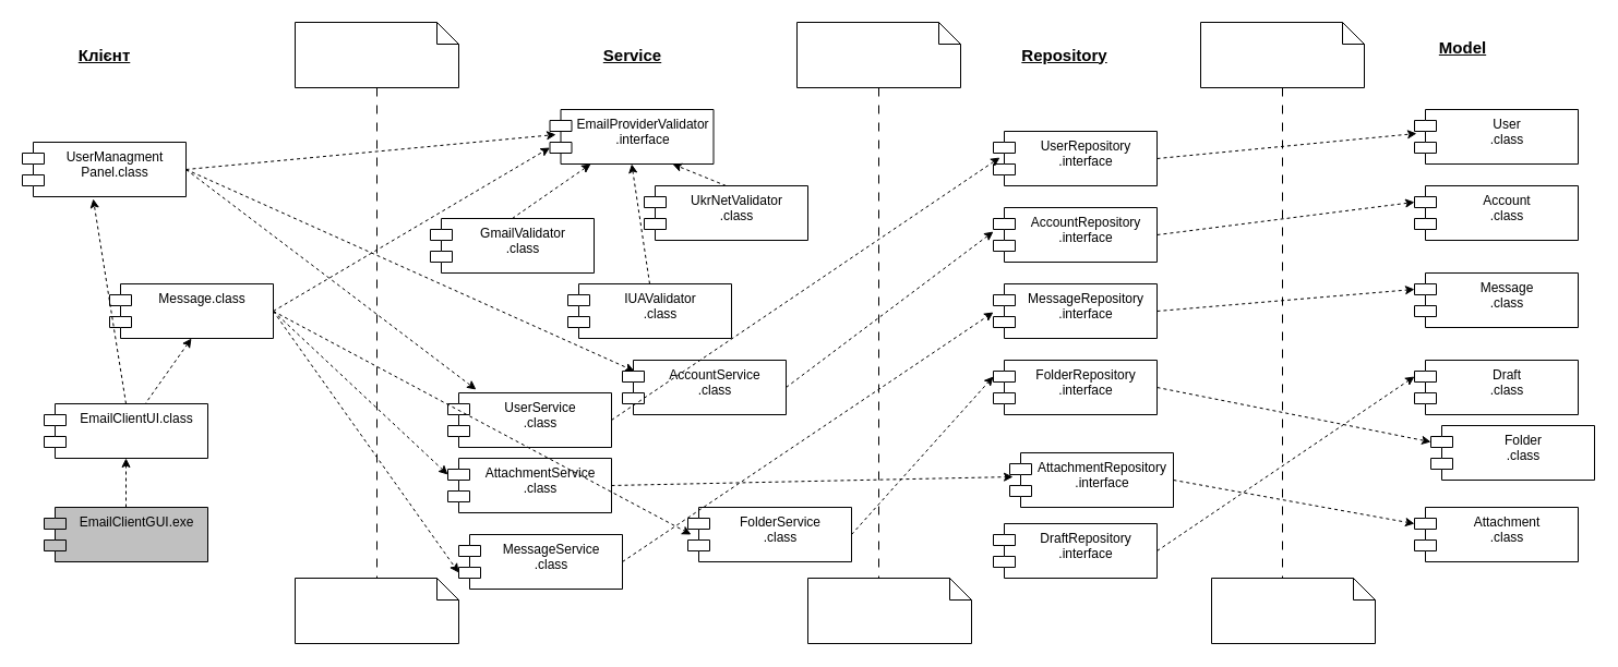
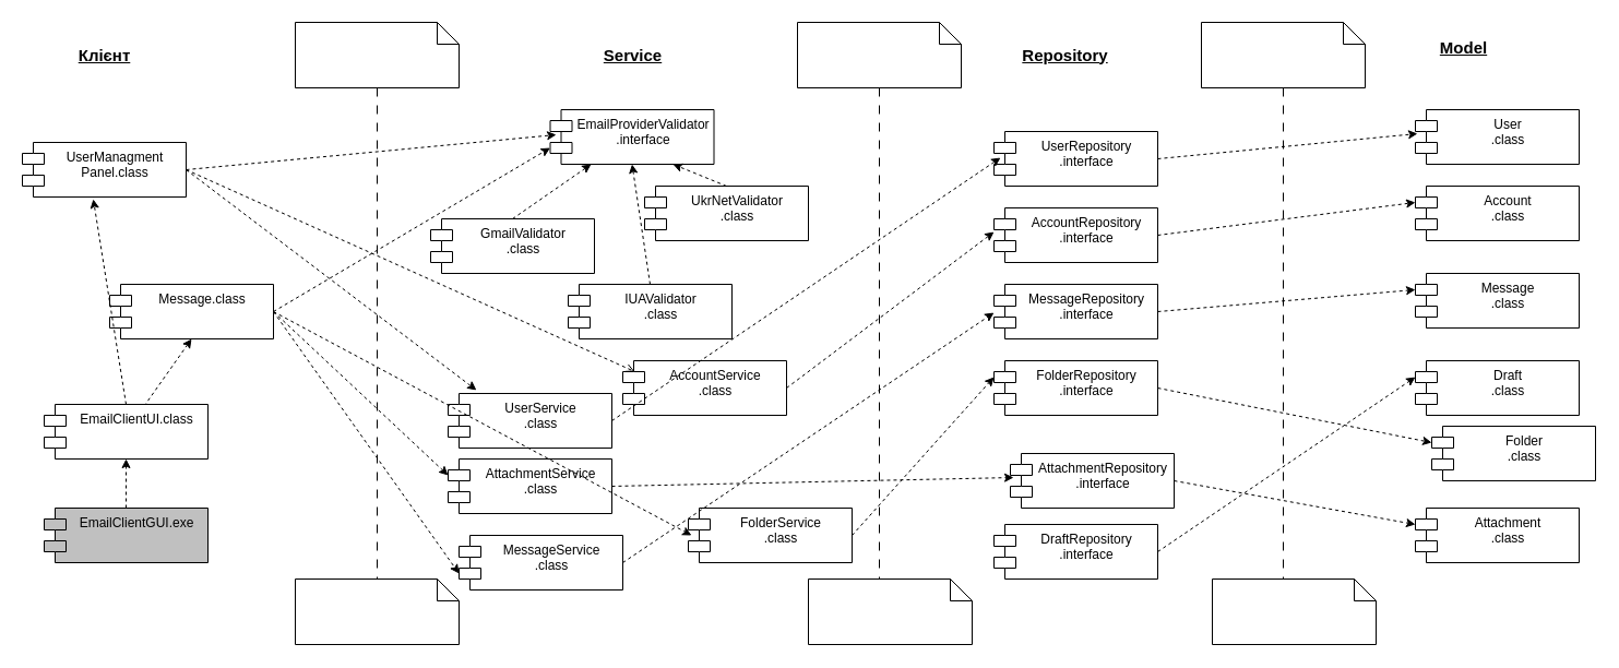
  <mxCell id="0" />
  <mxCell id="1" parent="0" />
  <mxCell id="2" value="EmailClientUI.class" style="shape=module;align=left;spacingLeft=20;align=center;verticalAlign=top;whiteSpace=wrap;html=1;" parent="1" vertex="1"><mxGeometry x="40" y="370" width="150" height="50" as="geometry" /></mxCell>
  <mxCell id="3" style="rounded=0;orthogonalLoop=1;jettySize=auto;html=1;exitX=0.5;exitY=1;exitDx=0;exitDy=0;startArrow=classic;startFill=1;endArrow=none;endFill=0;dashed=1;" parent="1" source="4" target="2" edge="1"><mxGeometry relative="1" as="geometry" /></mxCell>
  <mxCell id="4" value="Message.class" style="shape=module;align=left;spacingLeft=20;align=center;verticalAlign=top;whiteSpace=wrap;html=1;" parent="1" vertex="1"><mxGeometry x="100" y="260" width="150" height="50" as="geometry" /></mxCell>
  <mxCell id="5" value="&lt;div&gt;UserManagment&lt;/div&gt;&lt;div&gt;Panel.class&lt;/div&gt;" style="shape=module;align=left;spacingLeft=20;align=center;verticalAlign=top;whiteSpace=wrap;html=1;shadow=0;gradientColor=none;" parent="1" vertex="1"><mxGeometry x="20" y="130" width="150" height="50" as="geometry" /></mxCell>
  <mxCell id="6" style="edgeStyle=orthogonalEdgeStyle;rounded=0;orthogonalLoop=1;jettySize=auto;html=1;exitX=0.5;exitY=0;exitDx=0;exitDy=0;entryX=0.5;entryY=1;entryDx=0;entryDy=0;dashed=1;" parent="1" source="7" target="2" edge="1"><mxGeometry relative="1" as="geometry" /></mxCell>
  <mxCell id="7" value="&lt;span data-end=&quot;352&quot; data-start=&quot;330&quot;&gt;EmailClientGUI.exe&lt;/span&gt;" style="shape=module;align=left;spacingLeft=20;align=center;verticalAlign=top;whiteSpace=wrap;html=1;fillColor=light-dark(#c0c0c0, #ededed);" parent="1" vertex="1"><mxGeometry x="40" y="465" width="150" height="50" as="geometry" /></mxCell>
  <mxCell id="8" style="rounded=0;orthogonalLoop=1;jettySize=auto;html=1;exitX=0.5;exitY=0;exitDx=0;exitDy=0;entryX=0.433;entryY=1.04;entryDx=0;entryDy=0;entryPerimeter=0;dashed=1;" parent="1" source="2" target="5" edge="1"><mxGeometry relative="1" as="geometry" /></mxCell>
  <mxCell id="9" value="&lt;font style=&quot;font-size: 15px;&quot;&gt;&lt;b&gt;&lt;u&gt;Клієнт&lt;/u&gt;&lt;/b&gt;&lt;/font&gt;" style="text;html=1;align=center;verticalAlign=middle;resizable=0;points=[];autosize=1;strokeColor=none;fillColor=none;" parent="1" vertex="1"><mxGeometry x="60" y="35" width="70" height="30" as="geometry" /></mxCell>
  <mxCell id="10" value="&lt;font style=&quot;font-size: 15px;&quot;&gt;&lt;b&gt;&lt;u&gt;Service&lt;/u&gt;&lt;/b&gt;&lt;/font&gt;" style="text;html=1;align=center;verticalAlign=middle;resizable=0;points=[];autosize=1;strokeColor=none;fillColor=none;" parent="1" vertex="1"><mxGeometry x="538.5" y="35" width="80" height="30" as="geometry" /></mxCell>
  <mxCell id="11" value="&lt;font style=&quot;font-size: 15px;&quot;&gt;&lt;b&gt;&lt;u&gt;Repository&lt;/u&gt;&lt;/b&gt;&lt;/font&gt;" style="text;html=1;align=center;verticalAlign=middle;resizable=0;points=[];autosize=1;strokeColor=none;fillColor=none;" parent="1" vertex="1"><mxGeometry x="925" y="35" width="100" height="30" as="geometry" /></mxCell>
  <mxCell id="12" value="&lt;div&gt;UserRepository&lt;/div&gt;&lt;div&gt;.interface&lt;/div&gt;" style="shape=module;align=left;spacingLeft=20;align=center;verticalAlign=top;whiteSpace=wrap;html=1;" parent="1" vertex="1"><mxGeometry x="910" y="120" width="150" height="50" as="geometry" /></mxCell>
  <mxCell id="13" value="" style="group" vertex="1" connectable="0" parent="1"><mxGeometry x="730" y="20" width="160" height="570" as="geometry" /></mxCell>
  <mxCell id="14" value="" style="shape=note;size=20;whiteSpace=wrap;html=1;" parent="13" vertex="1"><mxGeometry width="150" height="60" as="geometry" /></mxCell>
  <mxCell id="15" value="" style="shape=note;size=20;whiteSpace=wrap;html=1;" parent="13" vertex="1"><mxGeometry x="10" y="510" width="150" height="60" as="geometry" /></mxCell>
  <mxCell id="16" style="edgeStyle=orthogonalEdgeStyle;rounded=0;orthogonalLoop=1;jettySize=auto;html=1;exitX=0.5;exitY=1;exitDx=0;exitDy=0;exitPerimeter=0;entryX=0;entryY=0;entryDx=65;entryDy=0;entryPerimeter=0;dashed=1;dashPattern=8 8;endArrow=none;endFill=0;" parent="13" source="14" target="15" edge="1"><mxGeometry relative="1" as="geometry" /></mxCell>
  <mxCell id="17" value="" style="group" vertex="1" connectable="0" parent="1"><mxGeometry x="270" y="20" width="150" height="570" as="geometry" /></mxCell>
  <mxCell id="18" style="edgeStyle=orthogonalEdgeStyle;rounded=0;orthogonalLoop=1;jettySize=auto;html=1;exitX=0.5;exitY=1;exitDx=0;exitDy=0;exitPerimeter=0;dashed=1;endArrow=none;endFill=0;dashPattern=8 8;" parent="17" source="19" target="20" edge="1"><mxGeometry relative="1" as="geometry" /></mxCell>
  <mxCell id="19" value="" style="shape=note;size=20;whiteSpace=wrap;html=1;" parent="17" vertex="1"><mxGeometry width="150" height="60" as="geometry" /></mxCell>
  <mxCell id="20" value="" style="shape=note;size=20;whiteSpace=wrap;html=1;" parent="17" vertex="1"><mxGeometry y="510" width="150" height="60" as="geometry" /></mxCell>
  <mxCell id="21" value="&lt;div&gt;EmailProviderValidator&lt;/div&gt;&lt;div&gt;.interface&lt;/div&gt;" style="shape=module;align=left;spacingLeft=20;align=center;verticalAlign=top;whiteSpace=wrap;html=1;" vertex="1" parent="1"><mxGeometry x="503.5" y="100" width="150" height="50" as="geometry" /></mxCell>
  <mxCell id="22" style="rounded=0;orthogonalLoop=1;jettySize=auto;html=1;exitX=0.5;exitY=0;exitDx=0;exitDy=0;entryX=0.25;entryY=1;entryDx=0;entryDy=0;dashed=1;" edge="1" parent="1" source="23" target="21"><mxGeometry relative="1" as="geometry" /></mxCell>
  <mxCell id="23" value="&lt;div&gt;GmailValidator&lt;/div&gt;&lt;div&gt;.class&lt;/div&gt;" style="shape=module;align=left;spacingLeft=20;align=center;verticalAlign=top;whiteSpace=wrap;html=1;" vertex="1" parent="1"><mxGeometry x="394" y="200" width="150" height="50" as="geometry" /></mxCell>
  <mxCell id="24" style="rounded=0;orthogonalLoop=1;jettySize=auto;html=1;exitX=0.5;exitY=0;exitDx=0;exitDy=0;entryX=0.75;entryY=1;entryDx=0;entryDy=0;dashed=1;" edge="1" parent="1" source="25" target="21"><mxGeometry relative="1" as="geometry" /></mxCell>
  <mxCell id="25" value="&lt;div&gt;UkrNetValidator&lt;/div&gt;&lt;div&gt;.class&lt;/div&gt;" style="shape=module;align=left;spacingLeft=20;align=center;verticalAlign=top;whiteSpace=wrap;html=1;" vertex="1" parent="1"><mxGeometry x="590" y="170" width="150" height="50" as="geometry" /></mxCell>
  <mxCell id="26" style="rounded=0;orthogonalLoop=1;jettySize=auto;html=1;exitX=0.5;exitY=0;exitDx=0;exitDy=0;entryX=0.5;entryY=1;entryDx=0;entryDy=0;dashed=1;" edge="1" parent="1" source="27" target="21"><mxGeometry relative="1" as="geometry" /></mxCell>
  <mxCell id="27" value="&lt;div&gt;IUAValidator&lt;/div&gt;&lt;div&gt;.class&lt;/div&gt;" style="shape=module;align=left;spacingLeft=20;align=center;verticalAlign=top;whiteSpace=wrap;html=1;" vertex="1" parent="1"><mxGeometry x="520" y="260" width="150" height="50" as="geometry" /></mxCell>
  <mxCell id="28" style="rounded=0;orthogonalLoop=1;jettySize=auto;html=1;exitX=1;exitY=0.5;exitDx=0;exitDy=0;entryX=0.037;entryY=0.46;entryDx=0;entryDy=0;entryPerimeter=0;dashed=1;" edge="1" parent="1" source="5" target="21"><mxGeometry relative="1" as="geometry" /></mxCell>
  <mxCell id="29" style="rounded=0;orthogonalLoop=1;jettySize=auto;html=1;exitX=1;exitY=0.5;exitDx=0;exitDy=0;entryX=0;entryY=0;entryDx=0;entryDy=35;entryPerimeter=0;dashed=1;" edge="1" parent="1" source="4" target="21"><mxGeometry relative="1" as="geometry" /></mxCell>
  <mxCell id="30" value="&lt;div&gt;UserService&lt;/div&gt;&lt;div&gt;.class&lt;/div&gt;" style="shape=module;align=left;spacingLeft=20;align=center;verticalAlign=top;whiteSpace=wrap;html=1;" vertex="1" parent="1"><mxGeometry x="410" y="360" width="150" height="50" as="geometry" /></mxCell>
  <mxCell id="31" value="&lt;div&gt;AccountService&lt;/div&gt;&lt;div&gt;.class&lt;/div&gt;" style="shape=module;align=left;spacingLeft=20;align=center;verticalAlign=top;whiteSpace=wrap;html=1;" vertex="1" parent="1"><mxGeometry x="570" y="330" width="150" height="50" as="geometry" /></mxCell>
  <mxCell id="32" value="&lt;div&gt;MessageService&lt;/div&gt;&lt;div&gt;.class&lt;/div&gt;" style="shape=module;align=left;spacingLeft=20;align=center;verticalAlign=top;whiteSpace=wrap;html=1;" vertex="1" parent="1"><mxGeometry x="420" y="490" width="150" height="50" as="geometry" /></mxCell>
  <mxCell id="33" value="&lt;div&gt;FolderService&lt;/div&gt;&lt;div&gt;.class&lt;/div&gt;" style="shape=module;align=left;spacingLeft=20;align=center;verticalAlign=top;whiteSpace=wrap;html=1;" vertex="1" parent="1"><mxGeometry x="630" y="465" width="150" height="50" as="geometry" /></mxCell>
  <mxCell id="34" value="&lt;div&gt;AttachmentService&lt;/div&gt;&lt;div&gt;.class&lt;/div&gt;" style="shape=module;align=left;spacingLeft=20;align=center;verticalAlign=top;whiteSpace=wrap;html=1;" vertex="1" parent="1"><mxGeometry x="410" y="420" width="150" height="50" as="geometry" /></mxCell>
  <mxCell id="35" style="rounded=0;orthogonalLoop=1;jettySize=auto;html=1;exitX=1;exitY=0.5;exitDx=0;exitDy=0;entryX=0;entryY=0;entryDx=0;entryDy=35;entryPerimeter=0;dashed=1;" edge="1" parent="1" source="4" target="32"><mxGeometry relative="1" as="geometry" /></mxCell>
  <mxCell id="36" style="rounded=0;orthogonalLoop=1;jettySize=auto;html=1;exitX=1;exitY=0.5;exitDx=0;exitDy=0;entryX=0.173;entryY=-0.06;entryDx=0;entryDy=0;entryPerimeter=0;dashed=1;" edge="1" parent="1" source="5" target="30"><mxGeometry relative="1" as="geometry" /></mxCell>
- <mxCell id="37" style="rounded=0;orthogonalLoop=1;jettySize=auto;html=1;exitX=1;exitY=0.5;exitDx=0;exitDy=0;entryX=0.073;entryY=0.2;entryDx=0;entryDy=0;entryPerimeter=0;dashed=1;" edge="1" parent="1" source="5" target="31"><mxGeometry relative="1" as="geometry" /></mxCell>
+ <mxCell id="37" style="rounded=0;orthogonalLoop=1;jettySize=auto;html=1;exitX=1;exitY=0.5;exitDx=0;exitDy=0;entryX=0.073;entryY=0.2;entryDx=0;entryDy=0;entryPerimeter=0;dashed=1;endArrow=open;" edge="1" parent="1" source="5" target="31"><mxGeometry relative="1" as="geometry" /></mxCell>
  <mxCell id="38" style="rounded=0;orthogonalLoop=1;jettySize=auto;html=1;exitX=1;exitY=0.5;exitDx=0;exitDy=0;entryX=0;entryY=0;entryDx=0;entryDy=15;entryPerimeter=0;dashed=1;" edge="1" parent="1" source="4" target="34"><mxGeometry relative="1" as="geometry" /></mxCell>
  <mxCell id="39" style="rounded=0;orthogonalLoop=1;jettySize=auto;html=1;exitX=1;exitY=0.5;exitDx=0;exitDy=0;entryX=0.02;entryY=0.5;entryDx=0;entryDy=0;entryPerimeter=0;dashed=1;" edge="1" parent="1" source="4" target="33"><mxGeometry relative="1" as="geometry" /></mxCell>
  <mxCell id="40" value="&lt;div&gt;AccountRepository&lt;/div&gt;&lt;div&gt;.interface&lt;/div&gt;" style="shape=module;align=left;spacingLeft=20;align=center;verticalAlign=top;whiteSpace=wrap;html=1;" vertex="1" parent="1"><mxGeometry x="910" y="190" width="150" height="50" as="geometry" /></mxCell>
  <mxCell id="41" value="&lt;div&gt;MessageRepository&lt;/div&gt;&lt;div&gt;.interface&lt;/div&gt;" style="shape=module;align=left;spacingLeft=20;align=center;verticalAlign=top;whiteSpace=wrap;html=1;" vertex="1" parent="1"><mxGeometry x="910" y="260" width="150" height="50" as="geometry" /></mxCell>
  <mxCell id="42" value="&lt;div&gt;FolderRepository&lt;/div&gt;&lt;div&gt;.interface&lt;/div&gt;" style="shape=module;align=left;spacingLeft=20;align=center;verticalAlign=top;whiteSpace=wrap;html=1;" vertex="1" parent="1"><mxGeometry x="910" y="330" width="150" height="50" as="geometry" /></mxCell>
  <mxCell id="43" value="&lt;div&gt;AttachmentRepository&lt;/div&gt;&lt;div&gt;.interface&lt;/div&gt;" style="shape=module;align=left;spacingLeft=20;align=center;verticalAlign=top;whiteSpace=wrap;html=1;" vertex="1" parent="1"><mxGeometry x="925" y="415" width="150" height="50" as="geometry" /></mxCell>
  <mxCell id="44" style="rounded=0;orthogonalLoop=1;jettySize=auto;html=1;exitX=1;exitY=0.5;exitDx=0;exitDy=0;entryX=0;entryY=0;entryDx=0;entryDy=15;entryPerimeter=0;dashed=1;" edge="1" parent="1" source="33" target="42"><mxGeometry relative="1" as="geometry" /></mxCell>
  <mxCell id="45" style="rounded=0;orthogonalLoop=1;jettySize=auto;html=1;exitX=1;exitY=0.5;exitDx=0;exitDy=0;entryX=0;entryY=0.44;entryDx=0;entryDy=0;entryPerimeter=0;dashed=1;" edge="1" parent="1" source="31" target="40"><mxGeometry relative="1" as="geometry" /></mxCell>
  <mxCell id="46" style="rounded=0;orthogonalLoop=1;jettySize=auto;html=1;exitX=1;exitY=0.5;exitDx=0;exitDy=0;entryX=0.04;entryY=0.48;entryDx=0;entryDy=0;entryPerimeter=0;dashed=1;" edge="1" parent="1" source="30" target="12"><mxGeometry relative="1" as="geometry" /></mxCell>
  <mxCell id="47" style="rounded=0;orthogonalLoop=1;jettySize=auto;html=1;exitX=1;exitY=0.5;exitDx=0;exitDy=0;entryX=0;entryY=0.52;entryDx=0;entryDy=0;entryPerimeter=0;dashed=1;" edge="1" parent="1" source="32" target="41"><mxGeometry relative="1" as="geometry" /></mxCell>
  <mxCell id="48" style="rounded=0;orthogonalLoop=1;jettySize=auto;html=1;exitX=1;exitY=0.5;exitDx=0;exitDy=0;entryX=0.02;entryY=0.44;entryDx=0;entryDy=0;entryPerimeter=0;dashed=1;" edge="1" parent="1" source="34" target="43"><mxGeometry relative="1" as="geometry" /></mxCell>
  <mxCell id="49" value="" style="group" vertex="1" connectable="0" parent="1"><mxGeometry x="1100" y="20" width="160" height="570" as="geometry" /></mxCell>
  <mxCell id="50" value="" style="shape=note;size=20;whiteSpace=wrap;html=1;" vertex="1" parent="49"><mxGeometry width="150" height="60" as="geometry" /></mxCell>
  <mxCell id="51" value="" style="shape=note;size=20;whiteSpace=wrap;html=1;" vertex="1" parent="49"><mxGeometry x="10" y="510" width="150" height="60" as="geometry" /></mxCell>
  <mxCell id="52" style="edgeStyle=orthogonalEdgeStyle;rounded=0;orthogonalLoop=1;jettySize=auto;html=1;exitX=0.5;exitY=1;exitDx=0;exitDy=0;exitPerimeter=0;entryX=0;entryY=0;entryDx=65;entryDy=0;entryPerimeter=0;dashed=1;dashPattern=8 8;endArrow=none;endFill=0;" edge="1" parent="49" source="50" target="51"><mxGeometry relative="1" as="geometry" /></mxCell>
  <mxCell id="53" value="&lt;font style=&quot;font-size: 15px;&quot;&gt;&lt;u&gt;&lt;b&gt;Model&lt;/b&gt;&lt;/u&gt;&lt;/font&gt;" style="text;html=1;align=center;verticalAlign=middle;resizable=0;points=[];autosize=1;strokeColor=none;fillColor=none;" vertex="1" parent="1"><mxGeometry x="1305" y="28" width="70" height="30" as="geometry" /></mxCell>
  <mxCell id="54" value="&lt;div&gt;User&lt;/div&gt;&lt;div&gt;.class&lt;/div&gt;" style="shape=module;align=left;spacingLeft=20;align=center;verticalAlign=top;whiteSpace=wrap;html=1;" vertex="1" parent="1"><mxGeometry x="1296" y="100" width="150" height="50" as="geometry" /></mxCell>
  <mxCell id="55" value="&lt;div&gt;Account&lt;/div&gt;&lt;div&gt;.class&lt;/div&gt;" style="shape=module;align=left;spacingLeft=20;align=center;verticalAlign=top;whiteSpace=wrap;html=1;" vertex="1" parent="1"><mxGeometry x="1296" y="170" width="150" height="50" as="geometry" /></mxCell>
  <mxCell id="56" value="&lt;div&gt;Message&lt;/div&gt;&lt;div&gt;.class&lt;/div&gt;" style="shape=module;align=left;spacingLeft=20;align=center;verticalAlign=top;whiteSpace=wrap;html=1;" vertex="1" parent="1"><mxGeometry x="1296" y="250" width="150" height="50" as="geometry" /></mxCell>
  <mxCell id="57" value="&lt;div&gt;Draft&lt;/div&gt;&lt;div&gt;.class&lt;/div&gt;" style="shape=module;align=left;spacingLeft=20;align=center;verticalAlign=top;whiteSpace=wrap;html=1;" vertex="1" parent="1"><mxGeometry x="1296" y="330" width="150" height="50" as="geometry" /></mxCell>
  <mxCell id="58" value="&lt;div&gt;Folder&lt;/div&gt;&lt;div&gt;.class&lt;/div&gt;" style="shape=module;align=left;spacingLeft=20;align=center;verticalAlign=top;whiteSpace=wrap;html=1;" vertex="1" parent="1"><mxGeometry x="1311" y="390" width="150" height="50" as="geometry" /></mxCell>
  <mxCell id="59" value="&lt;div&gt;Attachment&lt;/div&gt;&lt;div&gt;.class&lt;/div&gt;" style="shape=module;align=left;spacingLeft=20;align=center;verticalAlign=top;whiteSpace=wrap;html=1;" vertex="1" parent="1"><mxGeometry x="1296" y="465" width="150" height="50" as="geometry" /></mxCell>
  <mxCell id="60" value="&lt;div&gt;DraftRepository&lt;/div&gt;&lt;div&gt;.interface&lt;/div&gt;" style="shape=module;align=left;spacingLeft=20;align=center;verticalAlign=top;whiteSpace=wrap;html=1;" vertex="1" parent="1"><mxGeometry x="910" y="480" width="150" height="50" as="geometry" /></mxCell>
  <mxCell id="61" style="rounded=0;orthogonalLoop=1;jettySize=auto;html=1;exitX=1;exitY=0.5;exitDx=0;exitDy=0;entryX=0;entryY=0;entryDx=0;entryDy=15;entryPerimeter=0;dashed=1;" edge="1" parent="1" source="60" target="57"><mxGeometry relative="1" as="geometry" /></mxCell>
  <mxCell id="62" style="rounded=0;orthogonalLoop=1;jettySize=auto;html=1;exitX=1;exitY=0.5;exitDx=0;exitDy=0;entryX=0;entryY=0;entryDx=0;entryDy=15;entryPerimeter=0;dashed=1;" edge="1" parent="1" source="43" target="59"><mxGeometry relative="1" as="geometry" /></mxCell>
  <mxCell id="63" style="rounded=0;orthogonalLoop=1;jettySize=auto;html=1;exitX=1;exitY=0.5;exitDx=0;exitDy=0;entryX=0;entryY=0;entryDx=0;entryDy=15;entryPerimeter=0;dashed=1;" edge="1" parent="1" source="42" target="58"><mxGeometry relative="1" as="geometry" /></mxCell>
  <mxCell id="64" style="rounded=0;orthogonalLoop=1;jettySize=auto;html=1;exitX=1;exitY=0.5;exitDx=0;exitDy=0;entryX=0;entryY=0;entryDx=0;entryDy=15;entryPerimeter=0;dashed=1;" edge="1" parent="1" source="41" target="56"><mxGeometry relative="1" as="geometry" /></mxCell>
  <mxCell id="65" style="rounded=0;orthogonalLoop=1;jettySize=auto;html=1;exitX=1;exitY=0.5;exitDx=0;exitDy=0;entryX=0;entryY=0;entryDx=0;entryDy=15;entryPerimeter=0;dashed=1;" edge="1" parent="1" source="40" target="55"><mxGeometry relative="1" as="geometry" /></mxCell>
  <mxCell id="66" style="rounded=0;orthogonalLoop=1;jettySize=auto;html=1;exitX=1;exitY=0.5;exitDx=0;exitDy=0;entryX=0.013;entryY=0.44;entryDx=0;entryDy=0;entryPerimeter=0;dashed=1;" edge="1" parent="1" source="12" target="54"><mxGeometry relative="1" as="geometry" /></mxCell>
